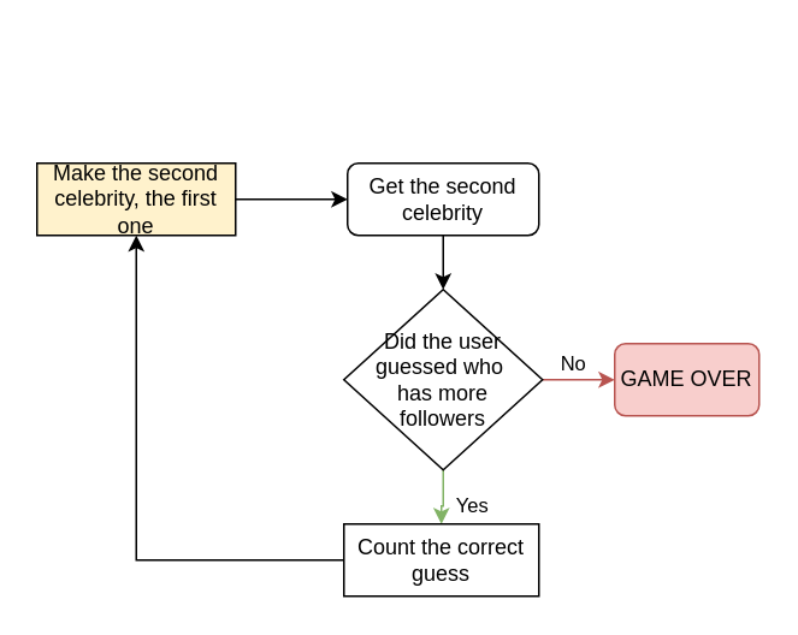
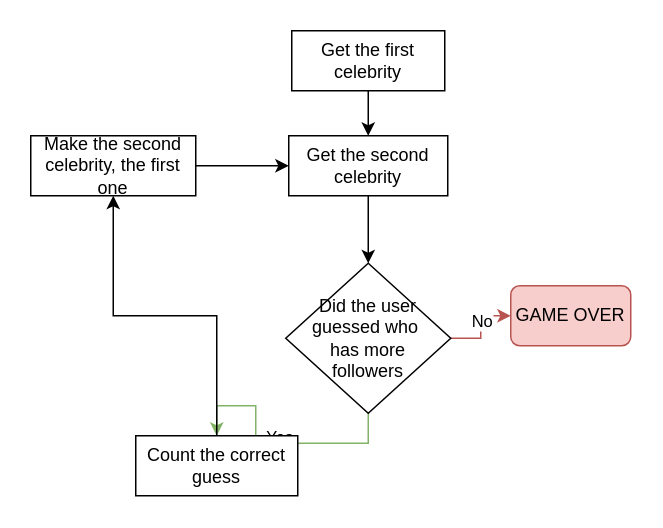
  <mxCell id="0" />
  <mxCell id="1" parent="0" />
+ <mxCell id="2" value="" style="edgeStyle=orthogonalEdgeStyle;rounded=0;orthogonalLoop=1;jettySize=auto;html=1;" edge="1" parent="1" source="3" target="5"><mxGeometry relative="1" as="geometry" /></mxCell>
+ <mxCell id="3" value="Get the first celebrity" style="whiteSpace=wrap;html=1;rounded=0;" vertex="1" parent="1"><mxGeometry x="194" y="20" width="102" height="40" as="geometry" /></mxCell>
  <mxCell id="4" value="" style="edgeStyle=orthogonalEdgeStyle;rounded=0;orthogonalLoop=1;jettySize=auto;html=1;" edge="1" parent="1" source="5" target="10"><mxGeometry relative="1" as="geometry" /></mxCell>
- <mxCell id="5" value="Get the second celebrity" style="whiteSpace=wrap;html=1;rounded=1;" vertex="1" parent="1"><mxGeometry x="192" y="90" width="106" height="40" as="geometry" /></mxCell>
+ <mxCell id="5" value="Get the second celebrity" style="whiteSpace=wrap;html=1;rounded=0;" vertex="1" parent="1"><mxGeometry x="192" y="90" width="106" height="40" as="geometry" /></mxCell>
  <mxCell id="6" value="" style="edgeStyle=orthogonalEdgeStyle;rounded=0;orthogonalLoop=1;jettySize=auto;html=1;fillColor=#f8cecc;strokeColor=#b85450;" edge="1" parent="1" source="10" target="11"><mxGeometry relative="1" as="geometry" /></mxCell>
  <mxCell id="7" value="No" style="edgeLabel;html=1;align=center;verticalAlign=middle;resizable=0;points=[];" vertex="1" connectable="0" parent="6"><mxGeometry x="-0.193" relative="1" as="geometry"><mxPoint y="-10" as="offset" /></mxGeometry></mxCell>
  <mxCell id="8" value="" style="edgeStyle=orthogonalEdgeStyle;rounded=0;orthogonalLoop=1;jettySize=auto;html=1;fillColor=#d5e8d4;strokeColor=#82b366;" edge="1" parent="1" source="10" target="13"><mxGeometry relative="1" as="geometry" /></mxCell>
  <mxCell id="9" value="Yes" style="edgeLabel;html=1;align=center;verticalAlign=middle;resizable=0;points=[];" vertex="1" connectable="0" parent="8"><mxGeometry x="0.206" relative="1" as="geometry"><mxPoint x="15" as="offset" /></mxGeometry></mxCell>
- <mxCell id="10" value="Did the user guessed who&amp;nbsp;&lt;div&gt;has more&lt;/div&gt;&lt;div&gt;followers&lt;/div&gt;" style="rhombus;whiteSpace=wrap;html=1;rounded=0;" vertex="1" parent="1"><mxGeometry x="190" y="160" width="110" height="100" as="geometry" /></mxCell>
+ <mxCell id="10" value="Did the user guessed who&amp;nbsp;&lt;div&gt;has more&lt;/div&gt;&lt;div&gt;followers&lt;/div&gt;" style="rhombus;whiteSpace=wrap;html=1;rounded=0;" vertex="1" parent="1"><mxGeometry x="190" y="175" width="110" height="100" as="geometry" /></mxCell>
  <mxCell id="11" value="GAME OVER" style="whiteSpace=wrap;html=1;fillColor=#f8cecc;strokeColor=#b85450;rounded=1;" vertex="1" parent="1"><mxGeometry x="340" y="190" width="80" height="40" as="geometry" /></mxCell>
  <mxCell id="12" value="" style="edgeStyle=orthogonalEdgeStyle;rounded=0;orthogonalLoop=1;jettySize=auto;html=1;" edge="1" parent="1" source="13" target="15"><mxGeometry relative="1" as="geometry" /></mxCell>
- <mxCell id="13" value="Count the correct guess" style="whiteSpace=wrap;html=1;rounded=0;" vertex="1" parent="1"><mxGeometry x="190" y="290" width="108" height="40" as="geometry" /></mxCell>
+ <mxCell id="13" value="Count the correct guess" style="whiteSpace=wrap;html=1;rounded=0;" vertex="1" parent="1"><mxGeometry x="90" y="290" width="108" height="40" as="geometry" /></mxCell>
  <mxCell id="14" style="edgeStyle=orthogonalEdgeStyle;rounded=0;orthogonalLoop=1;jettySize=auto;html=1;entryX=0;entryY=0.5;entryDx=0;entryDy=0;" edge="1" parent="1" source="15" target="5"><mxGeometry relative="1" as="geometry" /></mxCell>
- <mxCell id="15" value="Make the second celebrity, the first one" style="whiteSpace=wrap;html=1;rounded=0;fillColor=#fff2cc;" vertex="1" parent="1"><mxGeometry x="20" y="90" width="110" height="40" as="geometry" /></mxCell>
+ <mxCell id="15" value="Make the second celebrity, the first one" style="whiteSpace=wrap;html=1;rounded=0;" vertex="1" parent="1"><mxGeometry x="20" y="90" width="110" height="40" as="geometry" /></mxCell>
